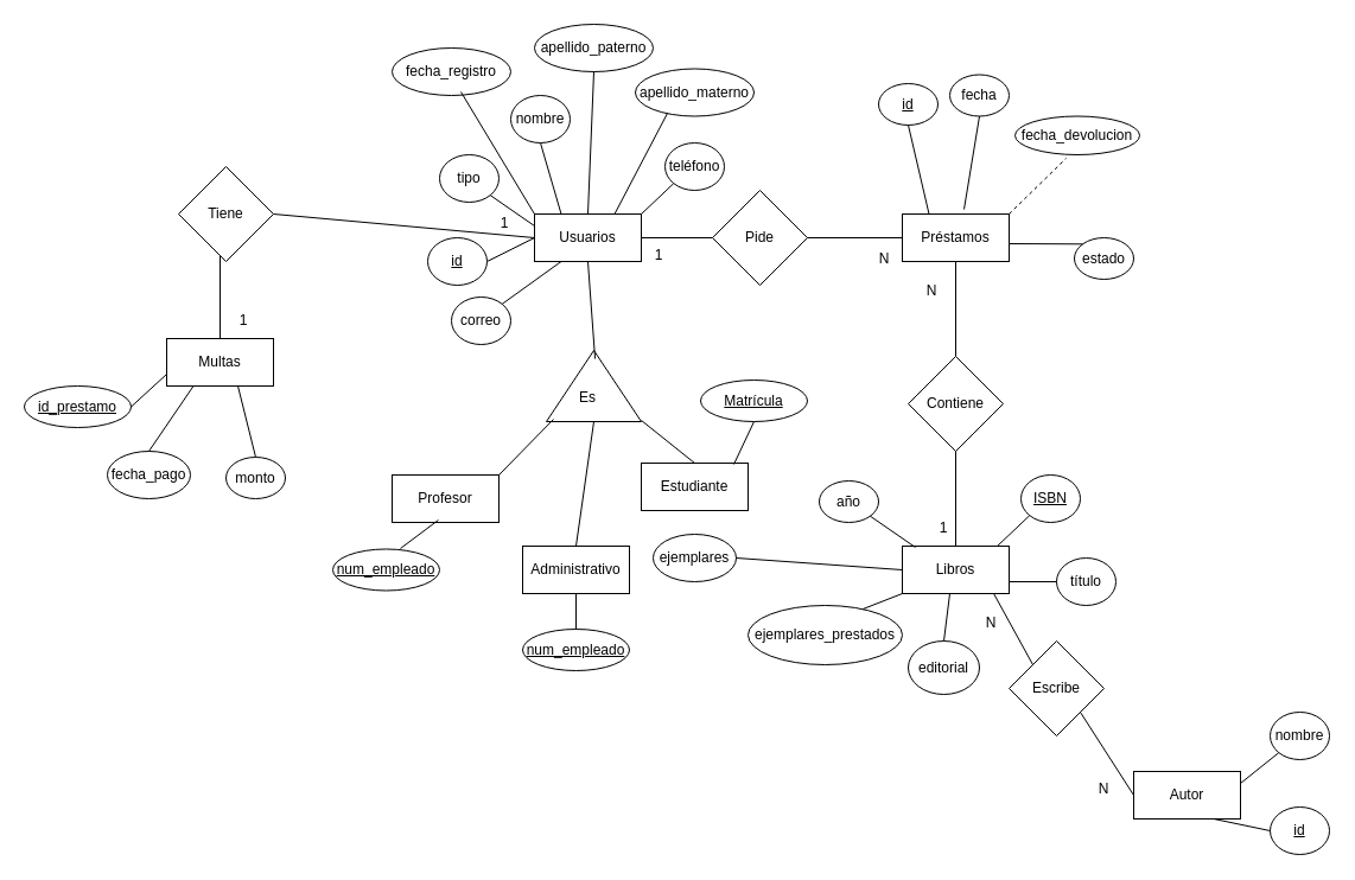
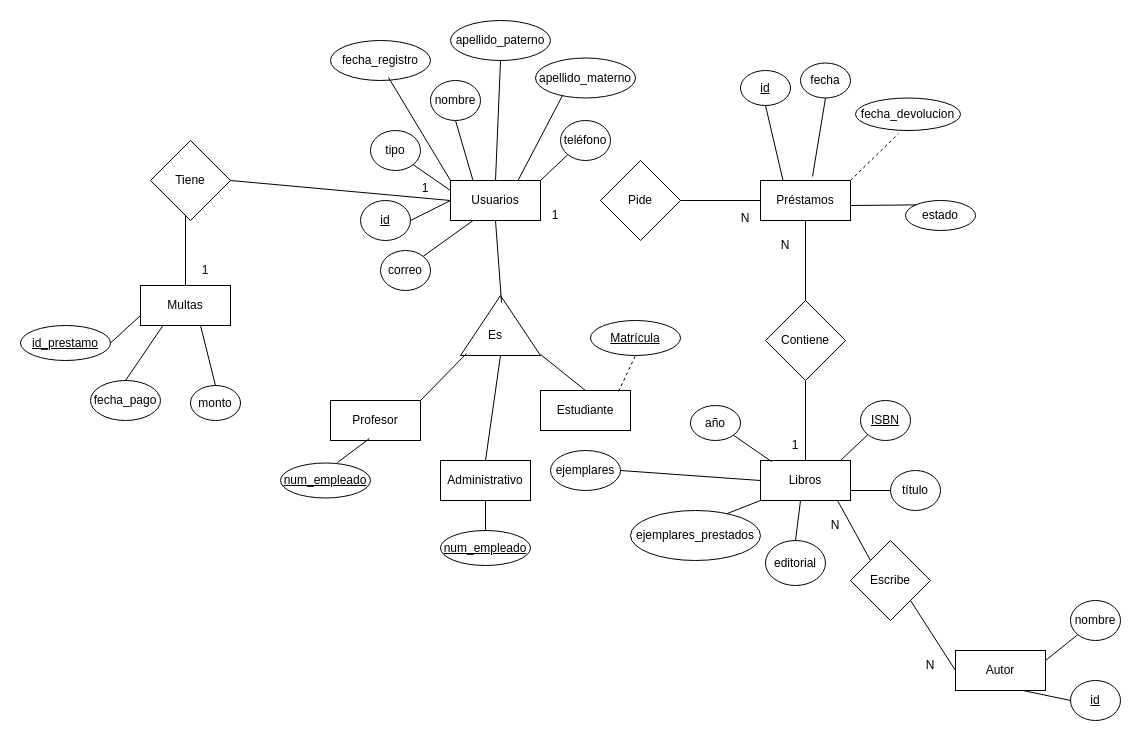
  <mxCell id="0" />
  <mxCell id="1" parent="0" />
  <mxCell id="2" value="Usuarios" style="rounded=0;whiteSpace=wrap;html=1;" parent="1" vertex="1"><mxGeometry x="450" y="180" width="90" height="40" as="geometry" /></mxCell>
  <mxCell id="3" value="Multas" style="rounded=0;whiteSpace=wrap;html=1;" parent="1" vertex="1"><mxGeometry x="140" y="285" width="90" height="40" as="geometry" /></mxCell>
  <mxCell id="4" value="Préstamos" style="rounded=0;whiteSpace=wrap;html=1;" parent="1" vertex="1"><mxGeometry x="760" y="180" width="90" height="40" as="geometry" /></mxCell>
  <mxCell id="5" value="Libros" style="rounded=0;whiteSpace=wrap;html=1;" parent="1" vertex="1"><mxGeometry x="760" y="460" width="90" height="40" as="geometry" /></mxCell>
  <mxCell id="6" style="rounded=0;orthogonalLoop=1;jettySize=auto;html=1;exitX=1;exitY=0.5;exitDx=0;exitDy=0;entryX=0;entryY=0.5;entryDx=0;entryDy=0;endArrow=none;endFill=0;" parent="1" source="7" target="2" edge="1"><mxGeometry relative="1" as="geometry" /></mxCell>
  <mxCell id="7" value="&lt;u&gt;id&lt;/u&gt;" style="ellipse;whiteSpace=wrap;html=1;" parent="1" vertex="1"><mxGeometry x="360" y="200" width="50" height="40" as="geometry" /></mxCell>
  <mxCell id="8" value="tipo" style="ellipse;whiteSpace=wrap;html=1;" parent="1" vertex="1"><mxGeometry x="370" y="130" width="50" height="40" as="geometry" /></mxCell>
  <mxCell id="9" value="nombre" style="ellipse;whiteSpace=wrap;html=1;" parent="1" vertex="1"><mxGeometry x="430" y="80" width="50" height="40" as="geometry" /></mxCell>
  <mxCell id="10" value="correo" style="ellipse;whiteSpace=wrap;html=1;" parent="1" vertex="1"><mxGeometry x="380" y="250" width="50" height="40" as="geometry" /></mxCell>
  <mxCell id="11" value="teléfono" style="ellipse;whiteSpace=wrap;html=1;" parent="1" vertex="1"><mxGeometry x="560" y="120" width="50" height="40" as="geometry" /></mxCell>
  <mxCell id="12" style="rounded=0;orthogonalLoop=1;jettySize=auto;html=1;exitX=0.25;exitY=0;exitDx=0;exitDy=0;entryX=0.5;entryY=1;entryDx=0;entryDy=0;endArrow=none;endFill=0;" parent="1" source="2" target="9" edge="1"><mxGeometry relative="1" as="geometry"><mxPoint x="470" y="160" as="sourcePoint" /><mxPoint x="510" y="140" as="targetPoint" /></mxGeometry></mxCell>
  <mxCell id="13" style="rounded=0;orthogonalLoop=1;jettySize=auto;html=1;exitX=0;exitY=1;exitDx=0;exitDy=0;endArrow=none;endFill=0;" parent="1" source="11" edge="1"><mxGeometry relative="1" as="geometry"><mxPoint x="430" y="240" as="sourcePoint" /><mxPoint x="540" y="180" as="targetPoint" /></mxGeometry></mxCell>
  <mxCell id="14" style="rounded=0;orthogonalLoop=1;jettySize=auto;html=1;exitX=1;exitY=0;exitDx=0;exitDy=0;endArrow=none;endFill=0;entryX=0.25;entryY=1;entryDx=0;entryDy=0;" parent="1" source="10" target="2" edge="1"><mxGeometry relative="1" as="geometry"><mxPoint x="440" y="250" as="sourcePoint" /><mxPoint x="500" y="180" as="targetPoint" /></mxGeometry></mxCell>
  <mxCell id="15" style="rounded=0;orthogonalLoop=1;jettySize=auto;html=1;exitX=1;exitY=1;exitDx=0;exitDy=0;endArrow=none;endFill=0;entryX=0;entryY=0.25;entryDx=0;entryDy=0;" parent="1" source="8" target="2" edge="1"><mxGeometry relative="1" as="geometry"><mxPoint x="450" y="260" as="sourcePoint" /><mxPoint x="450" y="200" as="targetPoint" /></mxGeometry></mxCell>
  <mxCell id="16" value="fecha_registro" style="ellipse;whiteSpace=wrap;html=1;" parent="1" vertex="1"><mxGeometry x="330" y="40" width="100" height="40" as="geometry" /></mxCell>
  <mxCell id="17" style="rounded=0;orthogonalLoop=1;jettySize=auto;html=1;exitX=0;exitY=0;exitDx=0;exitDy=0;endArrow=none;endFill=0;entryX=0.58;entryY=0.925;entryDx=0;entryDy=0;entryPerimeter=0;" parent="1" source="2" target="16" edge="1"><mxGeometry relative="1" as="geometry"><mxPoint x="423" y="174" as="sourcePoint" /><mxPoint x="460" y="200" as="targetPoint" /></mxGeometry></mxCell>
  <mxCell id="18" value="Pide" style="rhombus;whiteSpace=wrap;html=1;" parent="1" vertex="1"><mxGeometry x="600" y="160" width="80" height="80" as="geometry" /></mxCell>
- <mxCell id="19" style="rounded=0;orthogonalLoop=1;jettySize=auto;html=1;exitX=0;exitY=0.5;exitDx=0;exitDy=0;endArrow=none;endFill=0;entryX=1;entryY=0.5;entryDx=0;entryDy=0;" parent="1" source="18" target="2" edge="1"><mxGeometry relative="1" as="geometry"><mxPoint x="577" y="164" as="sourcePoint" /><mxPoint x="550" y="190" as="targetPoint" /></mxGeometry></mxCell>
  <mxCell id="20" style="rounded=0;orthogonalLoop=1;jettySize=auto;html=1;exitX=0;exitY=0.5;exitDx=0;exitDy=0;endArrow=none;endFill=0;entryX=1;entryY=0.5;entryDx=0;entryDy=0;" parent="1" source="4" target="18" edge="1"><mxGeometry relative="1" as="geometry"><mxPoint x="610" y="210" as="sourcePoint" /><mxPoint x="550" y="210" as="targetPoint" /></mxGeometry></mxCell>
  <mxCell id="21" value="Tiene" style="rhombus;whiteSpace=wrap;html=1;" parent="1" vertex="1"><mxGeometry x="150" y="140" width="80" height="80" as="geometry" /></mxCell>
  <mxCell id="22" style="rounded=0;orthogonalLoop=1;jettySize=auto;html=1;exitX=1;exitY=0.5;exitDx=0;exitDy=0;endArrow=none;endFill=0;entryX=0;entryY=0.5;entryDx=0;entryDy=0;" parent="1" source="21" target="2" edge="1"><mxGeometry relative="1" as="geometry"><mxPoint x="610" y="210" as="sourcePoint" /><mxPoint x="550" y="210" as="targetPoint" /></mxGeometry></mxCell>
  <mxCell id="23" style="rounded=0;orthogonalLoop=1;jettySize=auto;html=1;exitX=0.5;exitY=0;exitDx=0;exitDy=0;endArrow=none;endFill=0;" parent="1" source="3" edge="1"><mxGeometry relative="1" as="geometry"><mxPoint x="195" y="145" as="sourcePoint" /><mxPoint x="185" y="215" as="targetPoint" /></mxGeometry></mxCell>
  <mxCell id="24" value="Contiene" style="rhombus;whiteSpace=wrap;html=1;" parent="1" vertex="1"><mxGeometry x="765" y="300" width="80" height="80" as="geometry" /></mxCell>
  <mxCell id="25" style="rounded=0;orthogonalLoop=1;jettySize=auto;html=1;exitX=0.5;exitY=1;exitDx=0;exitDy=0;endArrow=none;endFill=0;entryX=0.5;entryY=0;entryDx=0;entryDy=0;" parent="1" source="4" target="24" edge="1"><mxGeometry relative="1" as="geometry"><mxPoint x="505" y="310" as="sourcePoint" /><mxPoint x="505" y="230" as="targetPoint" /></mxGeometry></mxCell>
  <mxCell id="26" style="rounded=0;orthogonalLoop=1;jettySize=auto;html=1;exitX=0.5;exitY=0;exitDx=0;exitDy=0;endArrow=none;endFill=0;entryX=0.5;entryY=1;entryDx=0;entryDy=0;" parent="1" source="5" target="24" edge="1"><mxGeometry relative="1" as="geometry"><mxPoint x="815" y="230" as="sourcePoint" /><mxPoint x="815" y="310" as="targetPoint" /></mxGeometry></mxCell>
  <mxCell id="27" value="&lt;u&gt;ISBN&lt;/u&gt;" style="ellipse;whiteSpace=wrap;html=1;" parent="1" vertex="1"><mxGeometry x="860" y="400" width="50" height="40" as="geometry" /></mxCell>
  <mxCell id="28" style="rounded=0;orthogonalLoop=1;jettySize=auto;html=1;exitX=0;exitY=1;exitDx=0;exitDy=0;endArrow=none;endFill=0;" parent="1" source="27" edge="1"><mxGeometry relative="1" as="geometry"><mxPoint x="730" y="520" as="sourcePoint" /><mxPoint x="840" y="460" as="targetPoint" /></mxGeometry></mxCell>
  <mxCell id="29" value="título" style="ellipse;whiteSpace=wrap;html=1;" parent="1" vertex="1"><mxGeometry x="890" y="470" width="50" height="40" as="geometry" /></mxCell>
  <mxCell id="30" style="rounded=0;orthogonalLoop=1;jettySize=auto;html=1;exitX=0;exitY=0.5;exitDx=0;exitDy=0;endArrow=none;endFill=0;entryX=1;entryY=0.75;entryDx=0;entryDy=0;" parent="1" source="29" target="5" edge="1"><mxGeometry relative="1" as="geometry"><mxPoint x="740" y="560" as="sourcePoint" /><mxPoint x="850" y="500" as="targetPoint" /></mxGeometry></mxCell>
  <mxCell id="31" value="editorial" style="ellipse;whiteSpace=wrap;html=1;" parent="1" vertex="1"><mxGeometry x="765" y="540" width="60" height="45" as="geometry" /></mxCell>
  <mxCell id="32" value="año" style="ellipse;whiteSpace=wrap;html=1;" parent="1" vertex="1"><mxGeometry x="690" y="405" width="50" height="35" as="geometry" /></mxCell>
  <mxCell id="33" style="rounded=0;orthogonalLoop=1;jettySize=auto;html=1;exitX=1;exitY=1;exitDx=0;exitDy=0;endArrow=none;endFill=0;entryX=0.122;entryY=0.025;entryDx=0;entryDy=0;entryPerimeter=0;" parent="1" source="32" target="5" edge="1"><mxGeometry relative="1" as="geometry"><mxPoint x="877" y="444" as="sourcePoint" /><mxPoint x="850" y="470" as="targetPoint" /></mxGeometry></mxCell>
  <mxCell id="34" style="rounded=0;orthogonalLoop=1;jettySize=auto;html=1;exitX=0.5;exitY=0;exitDx=0;exitDy=0;endArrow=none;endFill=0;" parent="1" source="31" edge="1"><mxGeometry relative="1" as="geometry"><mxPoint x="753" y="525" as="sourcePoint" /><mxPoint x="800" y="500" as="targetPoint" /></mxGeometry></mxCell>
  <mxCell id="35" style="rounded=0;orthogonalLoop=1;jettySize=auto;html=1;exitX=0;exitY=0;exitDx=0;exitDy=0;endArrow=none;endFill=0;entryX=0.856;entryY=1;entryDx=0;entryDy=0;entryPerimeter=0;" parent="1" source="64" target="5" edge="1"><mxGeometry relative="1" as="geometry"><mxPoint x="853.787" y="537.322" as="sourcePoint" /><mxPoint x="780" y="520" as="targetPoint" /></mxGeometry></mxCell>
  <mxCell id="36" value="ejemplares" style="ellipse;whiteSpace=wrap;html=1;" parent="1" vertex="1"><mxGeometry x="550" y="450" width="70" height="40" as="geometry" /></mxCell>
  <mxCell id="37" value="ejemplares_prestados" style="ellipse;whiteSpace=wrap;html=1;" parent="1" vertex="1"><mxGeometry x="630" y="510" width="130" height="50" as="geometry" /></mxCell>
  <mxCell id="38" style="rounded=0;orthogonalLoop=1;jettySize=auto;html=1;exitX=1;exitY=0.5;exitDx=0;exitDy=0;endArrow=none;endFill=0;entryX=0;entryY=0.5;entryDx=0;entryDy=0;" parent="1" source="36" target="5" edge="1"><mxGeometry relative="1" as="geometry"><mxPoint x="743" y="445" as="sourcePoint" /><mxPoint x="781" y="471" as="targetPoint" /></mxGeometry></mxCell>
  <mxCell id="39" style="rounded=0;orthogonalLoop=1;jettySize=auto;html=1;exitX=0.745;exitY=0.06;exitDx=0;exitDy=0;endArrow=none;endFill=0;entryX=0;entryY=1;entryDx=0;entryDy=0;exitPerimeter=0;" parent="1" source="37" target="5" edge="1"><mxGeometry relative="1" as="geometry"><mxPoint x="720" y="480" as="sourcePoint" /><mxPoint x="770" y="490" as="targetPoint" /></mxGeometry></mxCell>
  <mxCell id="40" value="&lt;u&gt;id&lt;/u&gt;" style="ellipse;whiteSpace=wrap;html=1;" parent="1" vertex="1"><mxGeometry x="740" y="70" width="50" height="35" as="geometry" /></mxCell>
  <mxCell id="41" value="apellido_paterno" style="ellipse;whiteSpace=wrap;html=1;" parent="1" vertex="1"><mxGeometry x="450" y="20" width="100" height="40" as="geometry" /></mxCell>
  <mxCell id="42" value="apellido_materno" style="ellipse;whiteSpace=wrap;html=1;" parent="1" vertex="1"><mxGeometry x="535" y="57.5" width="100" height="40" as="geometry" /></mxCell>
  <mxCell id="43" style="rounded=0;orthogonalLoop=1;jettySize=auto;html=1;exitX=0.5;exitY=0;exitDx=0;exitDy=0;entryX=0.5;entryY=1;entryDx=0;entryDy=0;endArrow=none;endFill=0;" parent="1" source="2" target="41" edge="1"><mxGeometry relative="1" as="geometry"><mxPoint x="483" y="190" as="sourcePoint" /><mxPoint x="465" y="130" as="targetPoint" /></mxGeometry></mxCell>
  <mxCell id="44" style="rounded=0;orthogonalLoop=1;jettySize=auto;html=1;exitX=0.75;exitY=0;exitDx=0;exitDy=0;entryX=0.27;entryY=0.938;entryDx=0;entryDy=0;endArrow=none;endFill=0;entryPerimeter=0;" parent="1" source="2" target="42" edge="1"><mxGeometry relative="1" as="geometry"><mxPoint x="493" y="200" as="sourcePoint" /><mxPoint x="475" y="140" as="targetPoint" /></mxGeometry></mxCell>
  <mxCell id="45" value="fecha" style="ellipse;whiteSpace=wrap;html=1;" parent="1" vertex="1"><mxGeometry x="800" y="62.5" width="50" height="35" as="geometry" /></mxCell>
  <mxCell id="46" value="fecha_devolucion" style="ellipse;whiteSpace=wrap;html=1;" parent="1" vertex="1"><mxGeometry x="855" y="97.5" width="105" height="32.5" as="geometry" /></mxCell>
- <mxCell id="47" value="estado" style="ellipse;whiteSpace=wrap;html=1;" parent="1" vertex="1"><mxGeometry x="905" y="200" width="50" height="35" as="geometry" /></mxCell>
+ <mxCell id="47" value="estado" style="ellipse;whiteSpace=wrap;html=1;" parent="1" vertex="1"><mxGeometry x="905" y="200" width="70" height="30" as="geometry" /></mxCell>
  <mxCell id="48" value="monto" style="ellipse;whiteSpace=wrap;html=1;" parent="1" vertex="1"><mxGeometry x="190" y="385" width="50" height="35" as="geometry" /></mxCell>
  <mxCell id="49" value="fecha_pago" style="ellipse;whiteSpace=wrap;html=1;" parent="1" vertex="1"><mxGeometry x="90" y="380" width="70" height="40" as="geometry" /></mxCell>
  <mxCell id="50" style="rounded=0;orthogonalLoop=1;jettySize=auto;html=1;exitX=0.5;exitY=0;exitDx=0;exitDy=0;endArrow=none;endFill=0;entryX=0.25;entryY=1;entryDx=0;entryDy=0;" parent="1" source="49" target="3" edge="1"><mxGeometry relative="1" as="geometry"><mxPoint x="195" y="295" as="sourcePoint" /><mxPoint x="195" y="225" as="targetPoint" /></mxGeometry></mxCell>
  <mxCell id="51" style="rounded=0;orthogonalLoop=1;jettySize=auto;html=1;exitX=0.5;exitY=0;exitDx=0;exitDy=0;endArrow=none;endFill=0;entryX=0.667;entryY=1;entryDx=0;entryDy=0;entryPerimeter=0;exitPerimeter=0;" parent="1" source="48" target="3" edge="1"><mxGeometry relative="1" as="geometry"><mxPoint x="135" y="390" as="sourcePoint" /><mxPoint x="173" y="335" as="targetPoint" /></mxGeometry></mxCell>
  <mxCell id="52" style="rounded=0;orthogonalLoop=1;jettySize=auto;html=1;exitX=0.25;exitY=0;exitDx=0;exitDy=0;endArrow=none;endFill=0;entryX=0.5;entryY=1;entryDx=0;entryDy=0;" parent="1" source="4" target="40" edge="1"><mxGeometry relative="1" as="geometry"><mxPoint x="455" y="565" as="sourcePoint" /><mxPoint x="493" y="510" as="targetPoint" /></mxGeometry></mxCell>
  <mxCell id="53" style="rounded=0;orthogonalLoop=1;jettySize=auto;html=1;exitX=0.578;exitY=-0.1;exitDx=0;exitDy=0;endArrow=none;endFill=0;entryX=0.5;entryY=1;entryDx=0;entryDy=0;exitPerimeter=0;" parent="1" source="4" target="45" edge="1"><mxGeometry relative="1" as="geometry"><mxPoint x="793" y="190" as="sourcePoint" /><mxPoint x="775" y="115" as="targetPoint" /></mxGeometry></mxCell>
  <mxCell id="54" style="rounded=0;orthogonalLoop=1;jettySize=auto;html=1;exitX=1;exitY=0;exitDx=0;exitDy=0;endArrow=none;endFill=0;entryX=0.41;entryY=1.092;entryDx=0;entryDy=0;entryPerimeter=0;dashed=1;" parent="1" source="4" target="46" edge="1"><mxGeometry relative="1" as="geometry"><mxPoint x="803" y="200" as="sourcePoint" /><mxPoint x="785" y="125" as="targetPoint" /></mxGeometry></mxCell>
  <mxCell id="55" style="rounded=0;orthogonalLoop=1;jettySize=auto;html=1;endArrow=none;endFill=0;entryX=0;entryY=0;entryDx=0;entryDy=0;" parent="1" target="47" edge="1"><mxGeometry relative="1" as="geometry"><mxPoint x="850" y="205" as="sourcePoint" /><mxPoint x="795" y="135" as="targetPoint" /></mxGeometry></mxCell>
  <mxCell id="56" value="1" style="text;html=1;align=center;verticalAlign=middle;whiteSpace=wrap;rounded=0;" parent="1" vertex="1"><mxGeometry x="410" y="172.5" width="30" height="30" as="geometry" /></mxCell>
  <mxCell id="57" value="1" style="text;html=1;align=center;verticalAlign=middle;whiteSpace=wrap;rounded=0;" parent="1" vertex="1"><mxGeometry x="540" y="200" width="30" height="30" as="geometry" /></mxCell>
  <mxCell id="58" value="N" style="text;html=1;align=center;verticalAlign=middle;whiteSpace=wrap;rounded=0;" parent="1" vertex="1"><mxGeometry x="730" y="202.5" width="30" height="30" as="geometry" /></mxCell>
  <mxCell id="59" value="1" style="text;html=1;align=center;verticalAlign=middle;whiteSpace=wrap;rounded=0;" parent="1" vertex="1"><mxGeometry x="780" y="430" width="30" height="30" as="geometry" /></mxCell>
  <mxCell id="60" value="N" style="text;html=1;align=center;verticalAlign=middle;whiteSpace=wrap;rounded=0;" parent="1" vertex="1"><mxGeometry x="770" y="230" width="30" height="30" as="geometry" /></mxCell>
  <mxCell id="61" value="Autor" style="rounded=0;whiteSpace=wrap;html=1;" vertex="1" parent="1"><mxGeometry x="955" y="650" width="90" height="40" as="geometry" /></mxCell>
  <mxCell id="62" value="nombre" style="ellipse;whiteSpace=wrap;html=1;" vertex="1" parent="1"><mxGeometry x="1070" y="600" width="50" height="40" as="geometry" /></mxCell>
  <mxCell id="63" value="&lt;u&gt;id&lt;/u&gt;" style="ellipse;whiteSpace=wrap;html=1;" vertex="1" parent="1"><mxGeometry x="1070" y="680" width="50" height="40" as="geometry" /></mxCell>
  <mxCell id="64" value="Escribe" style="rhombus;whiteSpace=wrap;html=1;" vertex="1" parent="1"><mxGeometry x="850" y="540" width="80" height="80" as="geometry" /></mxCell>
  <mxCell id="65" style="rounded=0;orthogonalLoop=1;jettySize=auto;html=1;exitX=0;exitY=0.5;exitDx=0;exitDy=0;endArrow=none;endFill=0;entryX=0.856;entryY=1;entryDx=0;entryDy=0;entryPerimeter=0;" edge="1" parent="1" source="61"><mxGeometry relative="1" as="geometry"><mxPoint x="943" y="660" as="sourcePoint" /><mxPoint x="910" y="600" as="targetPoint" /></mxGeometry></mxCell>
  <mxCell id="66" style="rounded=0;orthogonalLoop=1;jettySize=auto;html=1;exitX=0.75;exitY=1;exitDx=0;exitDy=0;endArrow=none;endFill=0;entryX=0;entryY=0.5;entryDx=0;entryDy=0;" edge="1" parent="1" source="61" target="63"><mxGeometry relative="1" as="geometry"><mxPoint x="965" y="680" as="sourcePoint" /><mxPoint x="920" y="610" as="targetPoint" /></mxGeometry></mxCell>
  <mxCell id="67" style="rounded=0;orthogonalLoop=1;jettySize=auto;html=1;exitX=1;exitY=0.25;exitDx=0;exitDy=0;endArrow=none;endFill=0;entryX=0;entryY=1;entryDx=0;entryDy=0;" edge="1" parent="1" source="61" target="62"><mxGeometry relative="1" as="geometry"><mxPoint x="975" y="690" as="sourcePoint" /><mxPoint x="930" y="620" as="targetPoint" /></mxGeometry></mxCell>
  <mxCell id="68" value="N" style="text;html=1;align=center;verticalAlign=middle;whiteSpace=wrap;rounded=0;" vertex="1" parent="1"><mxGeometry x="820" y="510" width="30" height="30" as="geometry" /></mxCell>
  <mxCell id="69" value="N" style="text;html=1;align=center;verticalAlign=middle;whiteSpace=wrap;rounded=0;" vertex="1" parent="1"><mxGeometry x="915" y="650" width="30" height="30" as="geometry" /></mxCell>
  <mxCell id="70" value="1" style="text;html=1;align=center;verticalAlign=middle;whiteSpace=wrap;rounded=0;" vertex="1" parent="1"><mxGeometry x="190" y="255" width="30" height="30" as="geometry" /></mxCell>
  <mxCell id="71" value="&lt;u&gt;id_prestamo&lt;/u&gt;" style="ellipse;whiteSpace=wrap;html=1;" vertex="1" parent="1"><mxGeometry x="20" y="325" width="90" height="35" as="geometry" /></mxCell>
  <mxCell id="72" style="rounded=0;orthogonalLoop=1;jettySize=auto;html=1;exitX=1;exitY=0.5;exitDx=0;exitDy=0;endArrow=none;endFill=0;entryX=0;entryY=0.75;entryDx=0;entryDy=0;" edge="1" parent="1" source="71" target="3"><mxGeometry relative="1" as="geometry"><mxPoint x="135" y="390" as="sourcePoint" /><mxPoint x="173" y="335" as="targetPoint" /></mxGeometry></mxCell>
  <mxCell id="73" value="" style="triangle;whiteSpace=wrap;html=1;rotation=-90;" vertex="1" parent="1"><mxGeometry x="470" y="285" width="60" height="80" as="geometry" /></mxCell>
  <mxCell id="74" style="rounded=0;orthogonalLoop=1;jettySize=auto;html=1;endArrow=none;endFill=0;entryX=0.5;entryY=1;entryDx=0;entryDy=0;exitX=0.883;exitY=0.513;exitDx=0;exitDy=0;exitPerimeter=0;" edge="1" parent="1" source="73" target="2"><mxGeometry relative="1" as="geometry"><mxPoint x="500" y="290" as="sourcePoint" /><mxPoint x="483" y="230" as="targetPoint" /></mxGeometry></mxCell>
  <mxCell id="75" value="Estudiante" style="rounded=0;whiteSpace=wrap;html=1;" vertex="1" parent="1"><mxGeometry x="540" y="390" width="90" height="40" as="geometry" /></mxCell>
  <mxCell id="76" value="Administrativo" style="rounded=0;whiteSpace=wrap;html=1;" vertex="1" parent="1"><mxGeometry x="440" y="460" width="90" height="40" as="geometry" /></mxCell>
  <mxCell id="77" value="Profesor" style="rounded=0;whiteSpace=wrap;html=1;" vertex="1" parent="1"><mxGeometry x="330" y="400" width="90" height="40" as="geometry" /></mxCell>
  <mxCell id="78" style="rounded=0;orthogonalLoop=1;jettySize=auto;html=1;exitX=1;exitY=0;exitDx=0;exitDy=0;endArrow=none;endFill=0;entryX=0.033;entryY=0.075;entryDx=0;entryDy=0;entryPerimeter=0;" edge="1" parent="1" source="77" target="73"><mxGeometry relative="1" as="geometry"><mxPoint x="433" y="266" as="sourcePoint" /><mxPoint x="483" y="230" as="targetPoint" /></mxGeometry></mxCell>
  <mxCell id="79" style="rounded=0;orthogonalLoop=1;jettySize=auto;html=1;exitX=0.5;exitY=0;exitDx=0;exitDy=0;endArrow=none;endFill=0;entryX=0.017;entryY=1;entryDx=0;entryDy=0;entryPerimeter=0;" edge="1" parent="1" source="75" target="73"><mxGeometry relative="1" as="geometry"><mxPoint x="430" y="410" as="sourcePoint" /><mxPoint x="476" y="363" as="targetPoint" /></mxGeometry></mxCell>
  <mxCell id="80" style="rounded=0;orthogonalLoop=1;jettySize=auto;html=1;exitX=0.5;exitY=0;exitDx=0;exitDy=0;endArrow=none;endFill=0;entryX=0;entryY=0.5;entryDx=0;entryDy=0;" edge="1" parent="1" source="76" target="73"><mxGeometry relative="1" as="geometry"><mxPoint x="440" y="420" as="sourcePoint" /><mxPoint x="486" y="373" as="targetPoint" /></mxGeometry></mxCell>
  <mxCell id="81" value="&lt;u&gt;num_empleado&lt;/u&gt;" style="ellipse;whiteSpace=wrap;html=1;" vertex="1" parent="1"><mxGeometry x="280" y="462.5" width="90" height="35" as="geometry" /></mxCell>
  <mxCell id="82" value="&lt;u&gt;num_empleado&lt;/u&gt;" style="ellipse;whiteSpace=wrap;html=1;" vertex="1" parent="1"><mxGeometry x="440" y="530" width="90" height="35" as="geometry" /></mxCell>
  <mxCell id="83" value="&lt;u&gt;Matrícula&lt;/u&gt;" style="ellipse;whiteSpace=wrap;html=1;" vertex="1" parent="1"><mxGeometry x="590" y="320" width="90" height="35" as="geometry" /></mxCell>
  <mxCell id="84" style="rounded=0;orthogonalLoop=1;jettySize=auto;html=1;exitX=0.633;exitY=-0.014;exitDx=0;exitDy=0;endArrow=none;endFill=0;entryX=0.433;entryY=0.95;entryDx=0;entryDy=0;entryPerimeter=0;exitPerimeter=0;" edge="1" parent="1" source="81" target="77"><mxGeometry relative="1" as="geometry"><mxPoint x="495" y="470" as="sourcePoint" /><mxPoint x="510" y="365" as="targetPoint" /></mxGeometry></mxCell>
  <mxCell id="85" style="rounded=0;orthogonalLoop=1;jettySize=auto;html=1;exitX=0.5;exitY=1;exitDx=0;exitDy=0;endArrow=none;endFill=0;entryX=0.5;entryY=0;entryDx=0;entryDy=0;" edge="1" parent="1" source="76" target="82"><mxGeometry relative="1" as="geometry"><mxPoint x="505" y="480" as="sourcePoint" /><mxPoint x="520" y="375" as="targetPoint" /></mxGeometry></mxCell>
- <mxCell id="86" style="rounded=0;orthogonalLoop=1;jettySize=auto;html=1;exitX=0.867;exitY=0.025;exitDx=0;exitDy=0;endArrow=none;endFill=0;entryX=0.5;entryY=1;entryDx=0;entryDy=0;exitPerimeter=0;" edge="1" parent="1" source="75" target="83"><mxGeometry relative="1" as="geometry"><mxPoint x="515" y="490" as="sourcePoint" /><mxPoint x="530" y="385" as="targetPoint" /></mxGeometry></mxCell>
+ <mxCell id="86" style="rounded=0;orthogonalLoop=1;jettySize=auto;html=1;exitX=0.867;exitY=0.025;exitDx=0;exitDy=0;endArrow=none;endFill=0;entryX=0.5;entryY=1;entryDx=0;entryDy=0;exitPerimeter=0;dashed=1;" edge="1" parent="1" source="75" target="83"><mxGeometry relative="1" as="geometry"><mxPoint x="515" y="490" as="sourcePoint" /><mxPoint x="530" y="385" as="targetPoint" /></mxGeometry></mxCell>
  <mxCell id="87" value="Es" style="text;html=1;align=center;verticalAlign=middle;whiteSpace=wrap;rounded=0;" vertex="1" parent="1"><mxGeometry x="480" y="320" width="30" height="30" as="geometry" /></mxCell>
